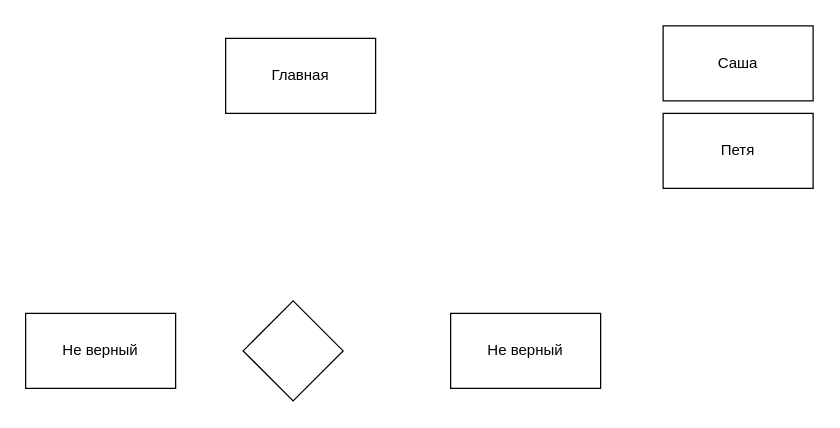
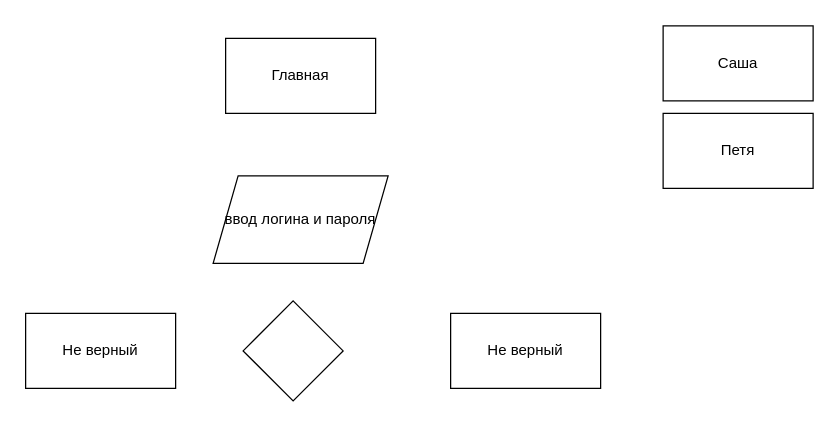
  <mxCell id="0" />
  <mxCell id="1" parent="0" />
  <mxCell id="2" value="Главная" style="rounded=0;whiteSpace=wrap;html=1;" vertex="1" parent="1"><mxGeometry x="180" y="30" width="120" height="60" as="geometry" /></mxCell>
  <mxCell id="3" value="Петя" style="rounded=0;whiteSpace=wrap;html=1;" vertex="1" parent="1"><mxGeometry x="530" y="90" width="120" height="60" as="geometry" /></mxCell>
  <mxCell id="4" value="Саша" style="rounded=0;whiteSpace=wrap;html=1;" vertex="1" parent="1"><mxGeometry x="530" width="120" height="60" as="geometry" y="20" /></mxCell>
+ <mxCell id="5" value="ввод логина и пароля" style="shape=parallelogram;perimeter=parallelogramPerimeter;whiteSpace=wrap;html=1;fixedSize=1;" vertex="1" parent="1"><mxGeometry x="170" y="140" width="140" height="70" as="geometry" /></mxCell>
  <mxCell id="6" value="" style="rhombus;whiteSpace=wrap;html=1;" vertex="1" parent="1"><mxGeometry x="194" y="240" width="80" height="80" as="geometry" /></mxCell>
  <mxCell id="7" value="Не верный" style="rounded=0;whiteSpace=wrap;html=1;" vertex="1" parent="1"><mxGeometry x="360" y="250" width="120" height="60" as="geometry" /></mxCell>
  <mxCell id="8" value="Не верный" style="rounded=0;whiteSpace=wrap;html=1;" vertex="1" parent="1"><mxGeometry x="20" y="250" width="120" height="60" as="geometry" /></mxCell>
